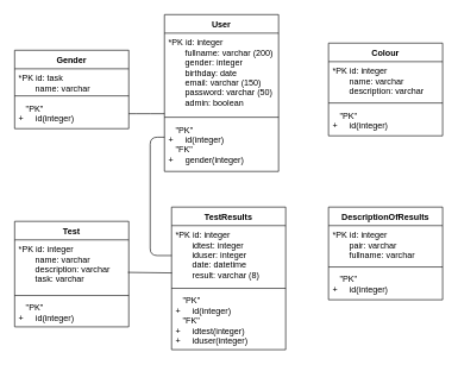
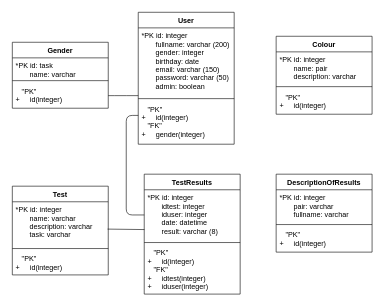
  <mxCell id="0" />
  <mxCell id="1" parent="0" />
  <mxCell id="2" value="DescriptionOfResults" style="swimlane;fontStyle=1;align=center;verticalAlign=top;childLayout=stackLayout;horizontal=1;startSize=26;horizontalStack=0;resizeParent=1;resizeParentMax=0;resizeLast=0;collapsible=1;marginBottom=0;" vertex="1" parent="1"><mxGeometry x="460" y="290" width="160" height="130" as="geometry" /></mxCell>
  <mxCell id="3" value="*PK id: integer&#10;       pair: varchar&#10;       fullname: varchar" style="text;strokeColor=none;fillColor=none;align=left;verticalAlign=top;spacingLeft=4;spacingRight=4;overflow=hidden;rotatable=0;points=[[0,0.5],[1,0.5]];portConstraint=eastwest;" vertex="1" parent="2"><mxGeometry y="26" width="160" height="54" as="geometry" /></mxCell>
  <mxCell id="4" value="" style="line;strokeWidth=1;fillColor=none;align=left;verticalAlign=middle;spacingTop=-1;spacingLeft=3;spacingRight=3;rotatable=0;labelPosition=right;points=[];portConstraint=eastwest;" vertex="1" parent="2"><mxGeometry y="80" width="160" height="8" as="geometry" /></mxCell>
  <mxCell id="5" value="   &quot;PK&quot;&#10;+     id(integer)" style="text;strokeColor=none;fillColor=none;align=left;verticalAlign=top;spacingLeft=4;spacingRight=4;overflow=hidden;rotatable=0;points=[[0,0.5],[1,0.5]];portConstraint=eastwest;" vertex="1" parent="2"><mxGeometry y="88" width="160" height="42" as="geometry" /></mxCell>
  <mxCell id="6" value="User" style="swimlane;fontStyle=1;align=center;verticalAlign=top;childLayout=stackLayout;horizontal=1;startSize=26;horizontalStack=0;resizeParent=1;resizeParentMax=0;resizeLast=0;collapsible=1;marginBottom=0;" vertex="1" parent="1"><mxGeometry x="230" y="20" width="160" height="220" as="geometry" /></mxCell>
  <mxCell id="7" value="*PK id: integer&#10;       fullname: varchar (200)&#10;       gender: integer&#10;       birthday: date&#10;       email: varchar (150)&#10;       password: varchar (50)&#10;       admin: boolean" style="text;strokeColor=none;fillColor=none;align=left;verticalAlign=top;spacingLeft=4;spacingRight=4;overflow=hidden;rotatable=0;points=[[0,0.5],[1,0.5]];portConstraint=eastwest;" vertex="1" parent="6"><mxGeometry y="26" width="160" height="114" as="geometry" /></mxCell>
  <mxCell id="8" value="" style="line;strokeWidth=1;fillColor=none;align=left;verticalAlign=middle;spacingTop=-1;spacingLeft=3;spacingRight=3;rotatable=0;labelPosition=right;points=[];portConstraint=eastwest;" vertex="1" parent="6"><mxGeometry y="140" width="160" height="8" as="geometry" /></mxCell>
  <mxCell id="9" value="   &quot;PK&quot;&#10;+     id(integer)&#10;   &quot;FK&quot;&#10;+     gender(integer)" style="text;strokeColor=none;fillColor=none;align=left;verticalAlign=top;spacingLeft=4;spacingRight=4;overflow=hidden;rotatable=0;points=[[0,0.5],[1,0.5]];portConstraint=eastwest;" vertex="1" parent="6"><mxGeometry y="148" width="160" height="72" as="geometry" /></mxCell>
  <mxCell id="10" value="TestResults" style="swimlane;fontStyle=1;align=center;verticalAlign=top;childLayout=stackLayout;horizontal=1;startSize=26;horizontalStack=0;resizeParent=1;resizeParentMax=0;resizeLast=0;collapsible=1;marginBottom=0;" vertex="1" parent="1"><mxGeometry x="240" y="290" width="160" height="200" as="geometry" /></mxCell>
  <mxCell id="11" value="*PK id: integer&#10;       idtest: integer&#10;       iduser: integer&#10;       date: datetime&#10;       result: varchar (8)" style="text;strokeColor=none;fillColor=none;align=left;verticalAlign=top;spacingLeft=4;spacingRight=4;overflow=hidden;rotatable=0;points=[[0,0.5],[1,0.5]];portConstraint=eastwest;" vertex="1" parent="10"><mxGeometry y="26" width="160" height="84" as="geometry" /></mxCell>
  <mxCell id="12" value="" style="line;strokeWidth=1;fillColor=none;align=left;verticalAlign=middle;spacingTop=-1;spacingLeft=3;spacingRight=3;rotatable=0;labelPosition=right;points=[];portConstraint=eastwest;" vertex="1" parent="10"><mxGeometry y="110" width="160" height="8" as="geometry" /></mxCell>
  <mxCell id="13" value="   &quot;PK&quot;&#10;+     id(integer)&#10;   &quot;FK&quot;&#10;+     idtest(integer)&#10;+     iduser(integer)" style="text;strokeColor=none;fillColor=none;align=left;verticalAlign=top;spacingLeft=4;spacingRight=4;overflow=hidden;rotatable=0;points=[[0,0.5],[1,0.5]];portConstraint=eastwest;" vertex="1" parent="10"><mxGeometry y="118" width="160" height="82" as="geometry" /></mxCell>
  <mxCell id="14" value="Gender" style="swimlane;fontStyle=1;align=center;verticalAlign=top;childLayout=stackLayout;horizontal=1;startSize=26;horizontalStack=0;resizeParent=1;resizeParentMax=0;resizeLast=0;collapsible=1;marginBottom=0;" vertex="1" parent="1"><mxGeometry x="20" y="70" width="160" height="110" as="geometry" /></mxCell>
  <mxCell id="15" value="*PK id: task&#10;       name: varchar" style="text;strokeColor=none;fillColor=none;align=left;verticalAlign=top;spacingLeft=4;spacingRight=4;overflow=hidden;rotatable=0;points=[[0,0.5],[1,0.5]];portConstraint=eastwest;" vertex="1" parent="14"><mxGeometry y="26" width="160" height="34" as="geometry" /></mxCell>
  <mxCell id="16" value="" style="line;strokeWidth=1;fillColor=none;align=left;verticalAlign=middle;spacingTop=-1;spacingLeft=3;spacingRight=3;rotatable=0;labelPosition=right;points=[];portConstraint=eastwest;" vertex="1" parent="14"><mxGeometry y="60" width="160" height="8" as="geometry" /></mxCell>
  <mxCell id="17" value="   &quot;PK&quot;&#10;+     id(integer)" style="text;strokeColor=none;fillColor=none;align=left;verticalAlign=top;spacingLeft=4;spacingRight=4;overflow=hidden;rotatable=0;points=[[0,0.5],[1,0.5]];portConstraint=eastwest;" vertex="1" parent="14"><mxGeometry y="68" width="160" height="42" as="geometry" /></mxCell>
  <mxCell id="18" value="Colour" style="swimlane;fontStyle=1;align=center;verticalAlign=top;childLayout=stackLayout;horizontal=1;startSize=26;horizontalStack=0;resizeParent=1;resizeParentMax=0;resizeLast=0;collapsible=1;marginBottom=0;" vertex="1" parent="1"><mxGeometry x="460" y="60" width="160" height="130" as="geometry" /></mxCell>
- <mxCell id="19" value="*PK id: integer&#10;       name: varchar&#10;       description: varchar" style="text;strokeColor=none;fillColor=none;align=left;verticalAlign=top;spacingLeft=4;spacingRight=4;overflow=hidden;rotatable=0;points=[[0,0.5],[1,0.5]];portConstraint=eastwest;" vertex="1" parent="18"><mxGeometry y="26" width="160" height="54" as="geometry" /></mxCell>
+ <mxCell id="19" value="*PK id: integer&#10;       name: pair&#10;       description: varchar" style="text;strokeColor=none;fillColor=none;align=left;verticalAlign=top;spacingLeft=4;spacingRight=4;overflow=hidden;rotatable=0;points=[[0,0.5],[1,0.5]];portConstraint=eastwest;" vertex="1" parent="18"><mxGeometry y="26" width="160" height="54" as="geometry" /></mxCell>
  <mxCell id="20" value="" style="line;strokeWidth=1;fillColor=none;align=left;verticalAlign=middle;spacingTop=-1;spacingLeft=3;spacingRight=3;rotatable=0;labelPosition=right;points=[];portConstraint=eastwest;" vertex="1" parent="18"><mxGeometry y="80" width="160" height="8" as="geometry" /></mxCell>
  <mxCell id="21" value="   &quot;PK&quot;&#10;+     id(integer)" style="text;strokeColor=none;fillColor=none;align=left;verticalAlign=top;spacingLeft=4;spacingRight=4;overflow=hidden;rotatable=0;points=[[0,0.5],[1,0.5]];portConstraint=eastwest;" vertex="1" parent="18"><mxGeometry y="88" width="160" height="42" as="geometry" /></mxCell>
  <mxCell id="22" value="Test" style="swimlane;fontStyle=1;align=center;verticalAlign=top;childLayout=stackLayout;horizontal=1;startSize=26;horizontalStack=0;resizeParent=1;resizeParentMax=0;resizeLast=0;collapsible=1;marginBottom=0;" vertex="1" parent="1"><mxGeometry x="20" y="310" width="160" height="148" as="geometry" /></mxCell>
  <mxCell id="23" value="*PK id: integer&#10;       name: varchar&#10;       description: varchar&#10;       task: varchar" style="text;strokeColor=none;fillColor=none;align=left;verticalAlign=top;spacingLeft=4;spacingRight=4;overflow=hidden;rotatable=0;points=[[0,0.5],[1,0.5]];portConstraint=eastwest;" vertex="1" parent="22"><mxGeometry y="26" width="160" height="74" as="geometry" /></mxCell>
  <mxCell id="24" value="" style="line;strokeWidth=1;fillColor=none;align=left;verticalAlign=middle;spacingTop=-1;spacingLeft=3;spacingRight=3;rotatable=0;labelPosition=right;points=[];portConstraint=eastwest;" vertex="1" parent="22"><mxGeometry y="100" width="160" height="8" as="geometry" /></mxCell>
  <mxCell id="25" value="   &quot;PK&quot;&#10;+     id(integer)" style="text;strokeColor=none;fillColor=none;align=left;verticalAlign=top;spacingLeft=4;spacingRight=4;overflow=hidden;rotatable=0;points=[[0,0.5],[1,0.5]];portConstraint=eastwest;" vertex="1" parent="22"><mxGeometry y="108" width="160" height="40" as="geometry" /></mxCell>
  <mxCell id="26" value="" style="endArrow=none;html=1;exitX=1;exitY=0.5;exitDx=0;exitDy=0;" edge="1" parent="1" source="17"><mxGeometry width="50" height="50" relative="1" as="geometry"><mxPoint x="110" y="270" as="sourcePoint" /><mxPoint x="230" y="159" as="targetPoint" /><Array as="points"><mxPoint x="200" y="159" /></Array></mxGeometry></mxCell>
  <mxCell id="27" value="" style="endArrow=none;html=1;entryX=0.002;entryY=0.79;entryDx=0;entryDy=0;entryPerimeter=0;exitX=0.993;exitY=0.616;exitDx=0;exitDy=0;exitPerimeter=0;" edge="1" parent="1" source="23" target="11"><mxGeometry width="50" height="50" relative="1" as="geometry"><mxPoint x="180" y="440" as="sourcePoint" /><mxPoint x="460" y="220" as="targetPoint" /><Array as="points" /></mxGeometry></mxCell>
  <mxCell id="28" value="" style="endArrow=none;html=1;exitX=0;exitY=0.5;exitDx=0;exitDy=0;entryX=0;entryY=0.333;entryDx=0;entryDy=0;entryPerimeter=0;" edge="1" parent="1" source="11" target="9"><mxGeometry width="50" height="50" relative="1" as="geometry"><mxPoint x="290" y="300" as="sourcePoint" /><mxPoint x="340" y="250" as="targetPoint" /><Array as="points"><mxPoint x="210" y="358" /><mxPoint x="210" y="192" /></Array></mxGeometry></mxCell>
